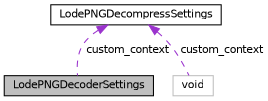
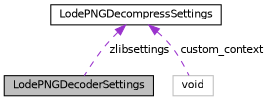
  digraph {
    node [color=black fillcolor=white fontname=Helvetica fontsize=10 shape=record style=filled]
    edge [color=darkorchid3 dir=back fontname=Helvetica fontsize=10 labelfontname=Helvetica labelfontsize=10 style=dashed]
    n1 [fillcolor=grey75 fontcolor=black height=0.2 label=LodePNGDecoderSettings width=0.4]
    n2 [height=0.2 label=LodePNGDecompressSettings width=0.4]
    n3 [color=grey75 height=0.2 label=void width=0.4]
-   n2 -> n1 [label=" custom_context"]
+   n2 -> n1 [label=" zlibsettings"]
    n2 -> n3 [label=" custom_context"]
  }
